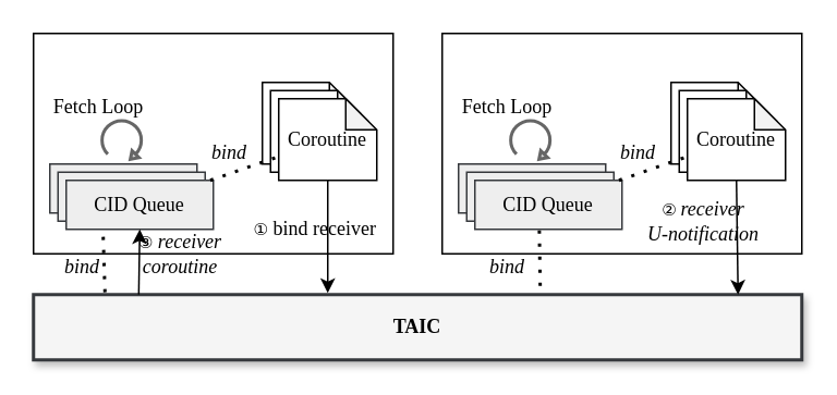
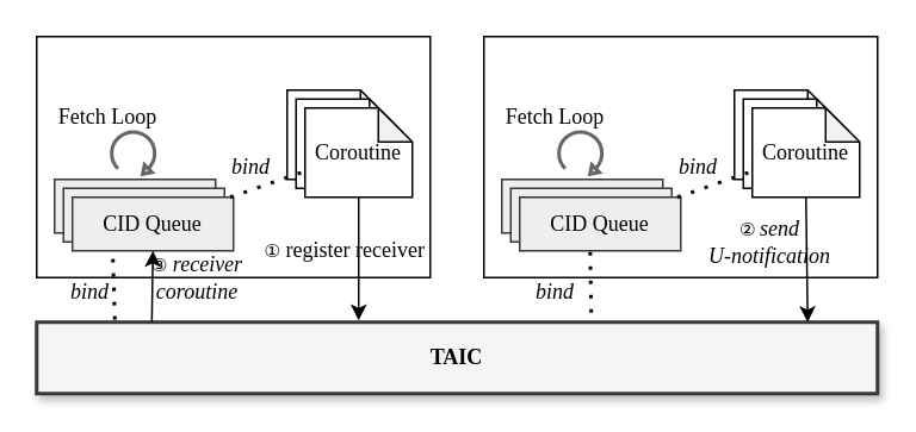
  <mxCell id="0" />
  <mxCell id="1" parent="0" />
  <mxCell id="2" value="" style="rounded=0;whiteSpace=wrap;html=1;" vertex="1" parent="1"><mxGeometry x="20" y="20" width="220" height="135" as="geometry" /></mxCell>
  <mxCell id="3" value="" style="shape=note;whiteSpace=wrap;html=1;backgroundOutline=1;darkOpacity=0.05;size=19;" vertex="1" parent="1"><mxGeometry x="160" y="50" width="60" height="50" as="geometry" /></mxCell>
  <mxCell id="4" value="" style="shape=note;whiteSpace=wrap;html=1;backgroundOutline=1;darkOpacity=0.05;size=19;" vertex="1" parent="1"><mxGeometry x="165" y="55" width="60" height="50" as="geometry" /></mxCell>
  <mxCell id="5" value="&lt;font face=&quot;Times New Roman&quot;&gt;Coroutine&lt;/font&gt;" style="shape=note;whiteSpace=wrap;html=1;backgroundOutline=1;darkOpacity=0.05;size=19;" vertex="1" parent="1"><mxGeometry x="170" y="60" width="60" height="50" as="geometry" /></mxCell>
  <mxCell id="6" value="" style="rounded=0;whiteSpace=wrap;html=1;fillColor=#eeeeee;strokeColor=#36393d;" vertex="1" parent="1"><mxGeometry x="30" y="100" width="90" height="30" as="geometry" /></mxCell>
  <mxCell id="7" value="" style="rounded=0;whiteSpace=wrap;html=1;fillColor=#eeeeee;strokeColor=#36393d;" vertex="1" parent="1"><mxGeometry x="35" y="105" width="90" height="30" as="geometry" /></mxCell>
  <mxCell id="8" value="&lt;font face=&quot;Times New Roman&quot;&gt;CID Queue&lt;/font&gt;" style="rounded=0;whiteSpace=wrap;html=1;fillColor=#eeeeee;strokeColor=#36393d;" vertex="1" parent="1"><mxGeometry x="40" y="110" width="90" height="30" as="geometry" /></mxCell>
  <mxCell id="9" value="" style="endArrow=none;dashed=1;html=1;dashPattern=1 3;strokeWidth=2;rounded=0;" edge="1" parent="1" source="8" target="5"><mxGeometry width="50" height="50" relative="1" as="geometry"><mxPoint x="130" y="160" as="sourcePoint" /><mxPoint x="180" y="110" as="targetPoint" /></mxGeometry></mxCell>
  <mxCell id="10" value="&lt;b&gt;&lt;font face=&quot;Times New Roman&quot;&gt;TAIC&lt;/font&gt;&lt;/b&gt;" style="rounded=0;whiteSpace=wrap;html=1;fillColor=#f5f5f5;strokeColor=#36393d;strokeWidth=2;container=0;shadow=1;" vertex="1" parent="1"><mxGeometry x="20" y="180" width="470" height="40" as="geometry" /></mxCell>
  <mxCell id="11" value="" style="html=1;verticalLabelPosition=bottom;align=center;labelBackgroundColor=#ffffff;verticalAlign=top;strokeWidth=2;strokeColor=#666666;shadow=0;dashed=0;shape=mxgraph.ios7.icons.reload;rotation=135;fillColor=#f5f5f5;gradientColor=#b3b3b3;" vertex="1" parent="1"><mxGeometry x="63" y="73" width="24" height="27" as="geometry" /></mxCell>
  <mxCell id="12" value="&lt;font face=&quot;Times New Roman&quot;&gt;Fetch Loop&lt;/font&gt;" style="text;html=1;align=center;verticalAlign=middle;whiteSpace=wrap;rounded=0;" vertex="1" parent="1"><mxGeometry x="30" y="50" width="60" height="30" as="geometry" /></mxCell>
  <mxCell id="13" value="" style="endArrow=classic;html=1;rounded=0;exitX=0.5;exitY=1;exitDx=0;exitDy=0;exitPerimeter=0;" edge="1" parent="1" source="5"><mxGeometry width="50" height="50" relative="1" as="geometry"><mxPoint x="210" y="160" as="sourcePoint" /><mxPoint x="200" y="179" as="targetPoint" /></mxGeometry></mxCell>
- <mxCell id="14" value="&lt;font style=&quot;font-size: 10px;&quot; face=&quot;Times New Roman&quot;&gt;①&lt;/font&gt;&lt;font face=&quot;Times New Roman&quot;&gt; bind receiver&lt;/font&gt;" style="text;html=1;align=center;verticalAlign=middle;whiteSpace=wrap;rounded=0;" vertex="1" parent="1"><mxGeometry x="145" y="125" width="95" height="30" as="geometry" /></mxCell>
+ <mxCell id="14" value="&lt;font style=&quot;font-size: 10px;&quot; face=&quot;Times New Roman&quot;&gt;①&lt;/font&gt;&lt;font face=&quot;Times New Roman&quot;&gt; register receiver&lt;/font&gt;" style="text;html=1;align=center;verticalAlign=middle;whiteSpace=wrap;rounded=0;" vertex="1" parent="1"><mxGeometry x="145" y="125" width="95" height="30" as="geometry" /></mxCell>
  <mxCell id="15" value="" style="rounded=0;whiteSpace=wrap;html=1;" vertex="1" parent="1"><mxGeometry x="270" y="20" width="220" height="135" as="geometry" /></mxCell>
  <mxCell id="16" value="" style="shape=note;whiteSpace=wrap;html=1;backgroundOutline=1;darkOpacity=0.05;size=19;" vertex="1" parent="1"><mxGeometry x="410" y="50" width="60" height="50" as="geometry" /></mxCell>
  <mxCell id="17" value="" style="shape=note;whiteSpace=wrap;html=1;backgroundOutline=1;darkOpacity=0.05;size=19;" vertex="1" parent="1"><mxGeometry x="415" y="55" width="60" height="50" as="geometry" /></mxCell>
  <mxCell id="18" value="&lt;font face=&quot;Times New Roman&quot;&gt;Coroutine&lt;/font&gt;" style="shape=note;whiteSpace=wrap;html=1;backgroundOutline=1;darkOpacity=0.05;size=19;" vertex="1" parent="1"><mxGeometry x="420" y="60" width="60" height="50" as="geometry" /></mxCell>
  <mxCell id="19" value="" style="rounded=0;whiteSpace=wrap;html=1;fillColor=#eeeeee;strokeColor=#36393d;" vertex="1" parent="1"><mxGeometry x="280" y="100" width="90" height="30" as="geometry" /></mxCell>
  <mxCell id="20" value="" style="rounded=0;whiteSpace=wrap;html=1;fillColor=#eeeeee;strokeColor=#36393d;" vertex="1" parent="1"><mxGeometry x="285" y="105" width="90" height="30" as="geometry" /></mxCell>
  <mxCell id="21" value="&lt;font face=&quot;Times New Roman&quot;&gt;CID Queue&lt;/font&gt;" style="rounded=0;whiteSpace=wrap;html=1;fillColor=#eeeeee;strokeColor=#36393d;" vertex="1" parent="1"><mxGeometry x="290" y="110" width="90" height="30" as="geometry" /></mxCell>
  <mxCell id="22" value="" style="endArrow=none;dashed=1;html=1;dashPattern=1 3;strokeWidth=2;rounded=0;" edge="1" parent="1" source="21" target="18"><mxGeometry width="50" height="50" relative="1" as="geometry"><mxPoint x="380" y="160" as="sourcePoint" /><mxPoint x="430" y="110" as="targetPoint" /></mxGeometry></mxCell>
  <mxCell id="23" value="" style="html=1;verticalLabelPosition=bottom;align=center;labelBackgroundColor=#ffffff;verticalAlign=top;strokeWidth=2;strokeColor=#666666;shadow=0;dashed=0;shape=mxgraph.ios7.icons.reload;rotation=135;fillColor=#f5f5f5;gradientColor=#b3b3b3;" vertex="1" parent="1"><mxGeometry x="313" y="73" width="24" height="27" as="geometry" /></mxCell>
  <mxCell id="24" value="&lt;font face=&quot;Times New Roman&quot;&gt;Fetch Loop&lt;/font&gt;" style="text;html=1;align=center;verticalAlign=middle;whiteSpace=wrap;rounded=0;" vertex="1" parent="1"><mxGeometry x="280" y="50" width="60" height="30" as="geometry" /></mxCell>
  <mxCell id="25" value="" style="endArrow=classic;html=1;rounded=0;exitX=0.5;exitY=1;exitDx=0;exitDy=0;exitPerimeter=0;entryX=0.917;entryY=0;entryDx=0;entryDy=0;entryPerimeter=0;" edge="1" parent="1" source="18" target="10"><mxGeometry width="50" height="50" relative="1" as="geometry"><mxPoint x="270" y="300" as="sourcePoint" /><mxPoint x="320" y="250" as="targetPoint" /></mxGeometry></mxCell>
- <mxCell id="26" value="&lt;font face=&quot;Times New Roman&quot;&gt;&lt;font style=&quot;font-size: 10px;&quot;&gt;②&amp;nbsp;&lt;/font&gt;&lt;i&gt;receiver&lt;/i&gt;&lt;/font&gt;&lt;div&gt;&lt;font face=&quot;Times New Roman&quot;&gt;&lt;i&gt;U-notification&lt;/i&gt;&lt;/font&gt;&lt;/div&gt;" style="text;html=1;align=center;verticalAlign=middle;whiteSpace=wrap;rounded=0;" vertex="1" parent="1"><mxGeometry x="370" y="120" width="120" height="30" as="geometry" /></mxCell>
+ <mxCell id="26" value="&lt;font face=&quot;Times New Roman&quot;&gt;&lt;font style=&quot;font-size: 10px;&quot;&gt;②&amp;nbsp;&lt;/font&gt;&lt;i&gt;send&lt;/i&gt;&lt;/font&gt;&lt;div&gt;&lt;font face=&quot;Times New Roman&quot;&gt;&lt;i&gt;U-notification&lt;/i&gt;&lt;/font&gt;&lt;/div&gt;" style="text;html=1;align=center;verticalAlign=middle;whiteSpace=wrap;rounded=0;" vertex="1" parent="1"><mxGeometry x="370" y="120" width="120" height="30" as="geometry" /></mxCell>
  <mxCell id="27" value="" style="endArrow=none;dashed=1;html=1;dashPattern=1 3;strokeWidth=2;rounded=0;entryX=0.25;entryY=1;entryDx=0;entryDy=0;exitX=0.093;exitY=-0.036;exitDx=0;exitDy=0;exitPerimeter=0;" edge="1" parent="1" source="10" target="8"><mxGeometry width="50" height="50" relative="1" as="geometry"><mxPoint x="60" y="180" as="sourcePoint" /><mxPoint x="260" y="140" as="targetPoint" /></mxGeometry></mxCell>
  <mxCell id="28" value="&lt;font face=&quot;Times New Roman&quot;&gt;&lt;i&gt;bind&lt;/i&gt;&lt;/font&gt;" style="text;html=1;align=center;verticalAlign=middle;whiteSpace=wrap;rounded=0;" vertex="1" parent="1"><mxGeometry x="20" y="145" width="60" height="35" as="geometry" /></mxCell>
  <mxCell id="29" value="&lt;font face=&quot;Times New Roman&quot;&gt;&lt;i&gt;bind&lt;/i&gt;&lt;/font&gt;" style="text;html=1;align=center;verticalAlign=middle;whiteSpace=wrap;rounded=0;" vertex="1" parent="1"><mxGeometry x="110" y="75" width="60" height="35" as="geometry" /></mxCell>
  <mxCell id="30" value="" style="endArrow=classic;html=1;rounded=0;exitX=0.137;exitY=-0.002;exitDx=0;exitDy=0;exitPerimeter=0;entryX=0.5;entryY=1;entryDx=0;entryDy=0;" edge="1" parent="1" source="10" target="8"><mxGeometry width="50" height="50" relative="1" as="geometry"><mxPoint x="30" y="320" as="sourcePoint" /><mxPoint x="80" y="270" as="targetPoint" /></mxGeometry></mxCell>
  <mxCell id="31" value="&lt;font face=&quot;Times New Roman&quot;&gt;&lt;font style=&quot;font-size: 10px;&quot;&gt;③&lt;/font&gt;&amp;nbsp;&lt;i&gt;receiver coroutine&lt;/i&gt;&lt;/font&gt;" style="text;html=1;align=center;verticalAlign=middle;whiteSpace=wrap;rounded=0;" vertex="1" parent="1"><mxGeometry x="80" y="140" width="60" height="30" as="geometry" /></mxCell>
  <mxCell id="32" value="&lt;font face=&quot;Times New Roman&quot;&gt;&lt;i&gt;bind&lt;/i&gt;&lt;/font&gt;" style="text;html=1;align=center;verticalAlign=middle;whiteSpace=wrap;rounded=0;" vertex="1" parent="1"><mxGeometry x="360" y="75" width="60" height="35" as="geometry" /></mxCell>
  <mxCell id="33" value="&lt;font face=&quot;Times New Roman&quot;&gt;&lt;i&gt;bind&lt;/i&gt;&lt;/font&gt;" style="text;html=1;align=center;verticalAlign=middle;whiteSpace=wrap;rounded=0;" vertex="1" parent="1"><mxGeometry x="280" y="145" width="60" height="35" as="geometry" /></mxCell>
  <mxCell id="34" value="" style="endArrow=none;dashed=1;html=1;dashPattern=1 3;strokeWidth=2;rounded=0;exitX=0.438;exitY=1.021;exitDx=0;exitDy=0;exitPerimeter=0;" edge="1" parent="1" source="21"><mxGeometry width="50" height="50" relative="1" as="geometry"><mxPoint x="360" y="187.5" as="sourcePoint" /><mxPoint x="330" y="178" as="targetPoint" /></mxGeometry></mxCell>
